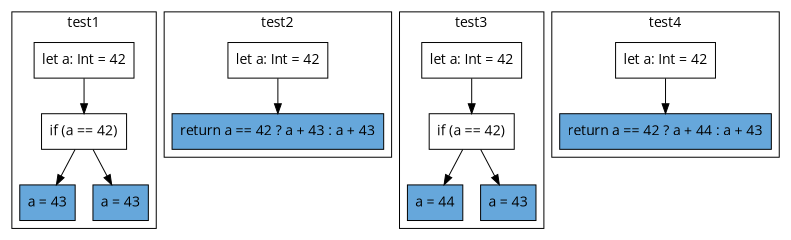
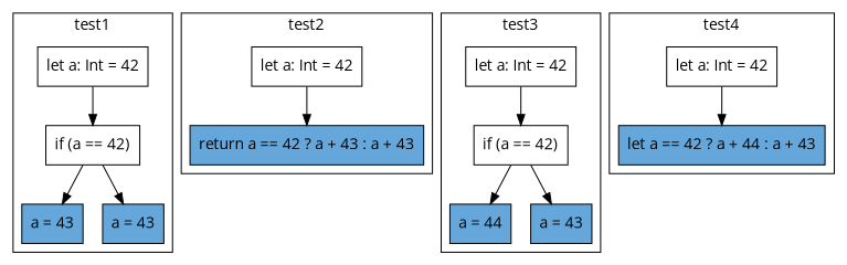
  digraph {
    fontname="Open Sans"
    node [shape=box fontname="Open Sans"]
    edge [fontname="Open Sans"]
    n1 [label="let a: Int = 42"]
    n2 [label="if (a == 42)"]
    n3 [fillcolor="#66A7DB" label="a = 43" style=filled]
    n4 [fillcolor="#66A7DB" label="a = 43" style=filled]
    n5 [label="let a: Int = 42"]
    n6 [fillcolor="#66A7DB" label="return a == 42 ? a + 43 : a + 43" style=filled]
    n7 [label="let a: Int = 42"]
    n8 [label="if (a == 42)"]
    n9 [fillcolor="#66A7DB" label="a = 44" style=filled]
    n10 [fillcolor="#66A7DB" label="a = 43" style=filled]
    n11 [label="let a: Int = 42"]
-   n12 [fillcolor="#66A7DB" label="return a == 42 ? a + 44 : a + 43" style=filled]
+   n12 [fillcolor="#66A7DB" label="let a == 42 ? a + 44 : a + 43" style=filled]
    subgraph cluster_1 {
      label=test1
      n1
      n2
      n3
      n4
    }
    subgraph cluster_2 {
      label=test2
      n5
      n6
    }
    subgraph cluster_3 {
      label=test3
      n7
      n8
      n9
      n10
    }
    subgraph cluster_4 {
      label=test4
      n11
      n12
    }
    n1 -> n2
    n2 -> n3
    n2 -> n4
    n5 -> n6
    n7 -> n8
    n8 -> n9
    n8 -> n10
    n11 -> n12
  }
